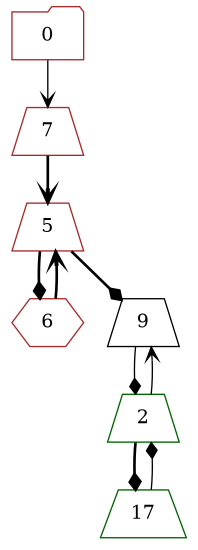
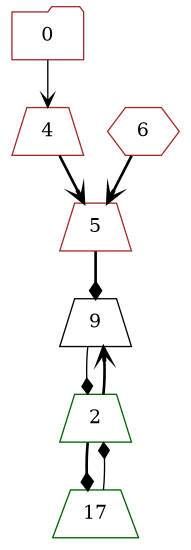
  digraph {
    node [color=brown shape=trapezium]
    edge [arrowhead=diamond style=bold]
    n1 [label=0 shape=folder]
-   7
+   7 [label=4]
    5
    6 [shape=hexagon]
    9 [color=black]
    2 [color=darkgreen]
    n7 [color=darkgreen label=17]
    n1 -> 7 [arrowhead=vee style=solid]
    7 -> 5 [arrowhead=vee]
-   5 -> 6
    5 -> 9
    6 -> 5 [arrowhead=vee]
    9 -> 2 [style=solid]
-   2 -> 9 [arrowhead=vee style=solid]
+   2 -> 9 [arrowhead=vee]
    2 -> n7
    n7 -> 2 [style=solid]
  }
